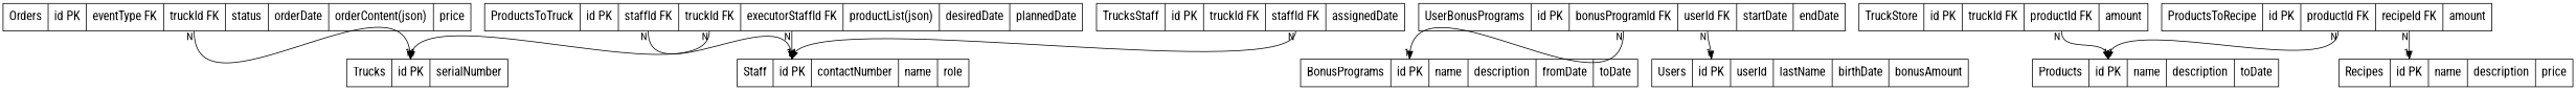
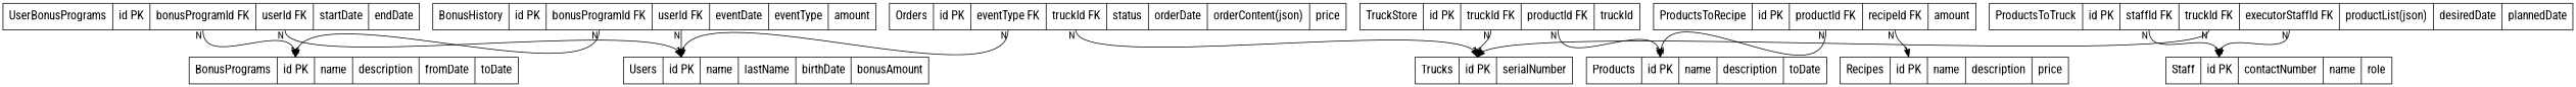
  digraph {
    fontname="Roboto Condensed"
    rankdir=TB
    node [fontname="Roboto Condensed" fontsize=16 shape=record]
    edge [fontname="Roboto Condensed" headlabel=1 headport=id taillabel=N tailport=userId]
    n1 [label="Orders\n        |id PK\n        |<userId> eventType FK\n        |<truckId> truckId FK\n        |status\n        |orderDate\n        |orderContent(json)\n        |price\n        "]
-   n2 [label="Users\n            |<id> id PK\n            |userId\n            |lastName\n            |birthDate\n            |bonusAmount\n        "]
+   n2 [label="Users\n            |<id> id PK\n            |name\n            |lastName\n            |birthDate\n            |bonusAmount\n        "]
    n3 [label="Trucks\n        |<id> id PK\n        |serialNumber\n        "]
    n4 [label="Products\n            |<id> id PK\n            |name\n            |description\n            |toDate\n            "]
-   n5 [label="TruckStore\n            |<id> id PK\n            |<truckId> truckId FK\n            |<productId> productId FK\n            |amount\n            "]
+   n5 [label="TruckStore\n            |<id> id PK\n            |<truckId> truckId FK\n            |<productId> productId FK\n            |truckId\n            "]
    n6 [label="Recipes\n                |<id> id PK\n                |name\n                |description\n                |price\n                "]
    n7 [label="ProductsToRecipe\n                |<id> id PK\n                |<productId> productId FK\n                |<recipeId> recipeId FK\n                |amount\n                "]
    n8 [label="Staff\n                |<id> id PK\n                |contactNumber\n                |name\n                |role\n                "]
-   n9 [label="TrucksStaff\n                |<id> id PK\n                |<truckId> truckId FK\n                |<staffId> staffId FK\n                |assignedDate\n                "]
    n10 [label="BonusPrograms\n                |<id> id PK\n                |name\n                |description\n                |fromDate\n                |toDate\n                "]
    n11 [label="ProductsToTruck\n                |<id> id PK\n                |<staffId> staffId FK\n                |<truckId> truckId FK\n                |<executorStaffId> executorStaffId FK\n                |productList(json)\n                |desiredDate\n                |plannedDate\n                "]
    n12 [label="UserBonusPrograms\n                |<id> id PK\n                |<bonusProgramId> bonusProgramId FK\n                |<userId> userId FK\n                |startDate\n                |endDate\n                "]
+   n13 [label="BonusHistory\n                |<id> id PK\n                |<bonusProgramId> bonusProgramId FK\n                |<userId> userId FK\n                |eventDate\n                |eventType\n                |amount\n                "]
+   n1 -> n2
    n1 -> n3 [tailport=truckId]
+   n5 -> n3 [tailport=truckId]
    n5 -> n4 [tailport=productId]
    n7 -> n4 [tailport=productId]
    n7 -> n6 [tailport=recipeId]
-   n9 -> n8 [tailport=staffId]
    n11 -> n3 [tailport=truckId]
    n11 -> n8 [tailport=executorStaffId]
    n11 -> n8 [tailport=staffId]
    n12 -> n2
    n12 -> n10 [tailport=bonusProgramId]
+   n13 -> n2
+   n13 -> n10 [tailport=bonusProgramId]
  }
